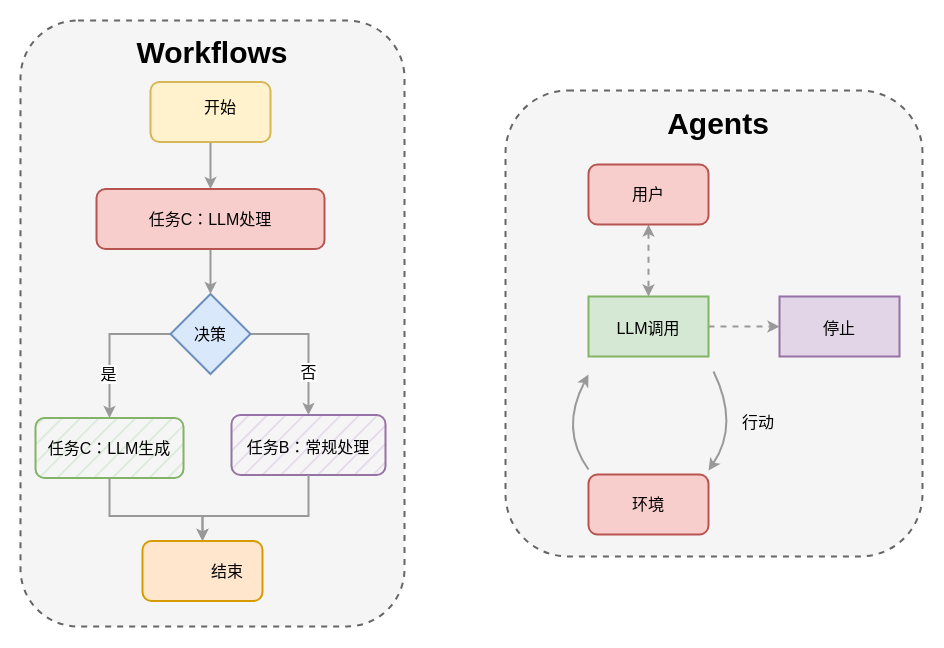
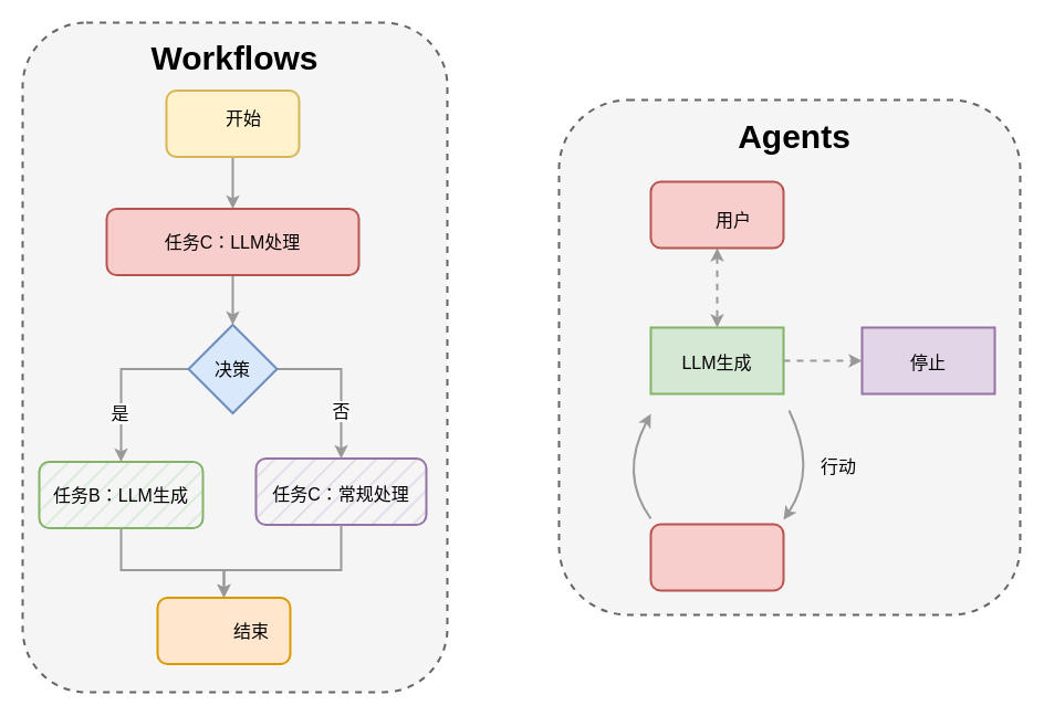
  <mxCell id="0" />
  <mxCell id="1" parent="0" />
  <mxCell id="2" value="" style="rounded=1;whiteSpace=wrap;html=1;fillColor=#f5f5f5;fontColor=#333333;strokeColor=#666666;strokeWidth=2;dashed=1;" vertex="1" parent="1"><mxGeometry x="20" y="20" width="384" height="606" as="geometry" /></mxCell>
  <mxCell id="3" value="" style="rounded=1;whiteSpace=wrap;html=1;fillColor=#e1d5e7;strokeColor=#9673a6;fillStyle=hatch;strokeWidth=2;" vertex="1" parent="1"><mxGeometry x="231" y="414.5" width="154" height="60" as="geometry" /></mxCell>
  <mxCell id="4" value="" style="rounded=1;whiteSpace=wrap;html=1;fillColor=#d5e8d4;strokeColor=#82b366;fillStyle=hatch;strokeWidth=2;" vertex="1" parent="1"><mxGeometry x="35" y="417.5" width="148" height="60" as="geometry" /></mxCell>
  <mxCell id="5" style="edgeStyle=orthogonalEdgeStyle;rounded=0;orthogonalLoop=1;jettySize=auto;html=1;exitX=0;exitY=0.5;exitDx=0;exitDy=0;entryX=0.5;entryY=0;entryDx=0;entryDy=0;strokeWidth=2;strokeColor=#999999;" edge="1" parent="1" source="9" target="4"><mxGeometry relative="1" as="geometry" /></mxCell>
  <mxCell id="6" value="&lt;font style=&quot;font-size: 16px;&quot;&gt;是&lt;/font&gt;" style="edgeLabel;html=1;align=center;verticalAlign=middle;resizable=0;points=[];" vertex="1" connectable="0" parent="5"><mxGeometry x="0.207" y="-2" relative="1" as="geometry"><mxPoint y="13" as="offset" /></mxGeometry></mxCell>
  <mxCell id="7" style="edgeStyle=orthogonalEdgeStyle;rounded=0;orthogonalLoop=1;jettySize=auto;html=1;exitX=1;exitY=0.5;exitDx=0;exitDy=0;entryX=0.5;entryY=0;entryDx=0;entryDy=0;strokeWidth=2;strokeColor=#999999;" edge="1" parent="1" source="9" target="3"><mxGeometry relative="1" as="geometry" /></mxCell>
  <mxCell id="8" value="&lt;font style=&quot;font-size: 16px;&quot;&gt;否&lt;/font&gt;" style="edgeLabel;html=1;align=center;verticalAlign=middle;resizable=0;points=[];" vertex="1" connectable="0" parent="7"><mxGeometry x="0.36" y="-1" relative="1" as="geometry"><mxPoint y="1" as="offset" /></mxGeometry></mxCell>
  <mxCell id="9" value="" style="rhombus;whiteSpace=wrap;html=1;fillColor=#dae8fc;strokeColor=#6c8ebf;strokeWidth=2;" vertex="1" parent="1"><mxGeometry x="170" y="293.5" width="80" height="80" as="geometry" /></mxCell>
  <mxCell id="10" value="" style="rounded=1;whiteSpace=wrap;html=1;fillColor=#f5f5f5;fontColor=#333333;strokeColor=#666666;strokeWidth=2;dashed=1;" vertex="1" parent="1"><mxGeometry x="505" y="90" width="417" height="466" as="geometry" /></mxCell>
  <mxCell id="11" value="" style="rounded=0;whiteSpace=wrap;html=1;fillColor=#e1d5e7;strokeColor=#9673a6;strokeWidth=2;" vertex="1" parent="1"><mxGeometry x="779" y="296" width="120" height="60" as="geometry" /></mxCell>
  <mxCell id="12" style="edgeStyle=orthogonalEdgeStyle;rounded=0;orthogonalLoop=1;jettySize=auto;html=1;exitX=1;exitY=0.5;exitDx=0;exitDy=0;entryX=0;entryY=0.5;entryDx=0;entryDy=0;startArrow=none;startFill=0;dashed=1;strokeColor=#999999;strokeWidth=2;" edge="1" parent="1" source="13" target="11"><mxGeometry relative="1" as="geometry" /></mxCell>
  <mxCell id="13" value="" style="rounded=0;whiteSpace=wrap;html=1;fillColor=#d5e8d4;strokeColor=#82b366;strokeWidth=2;" vertex="1" parent="1"><mxGeometry x="588" y="296" width="120" height="60" as="geometry" /></mxCell>
  <mxCell id="14" style="edgeStyle=orthogonalEdgeStyle;rounded=0;orthogonalLoop=1;jettySize=auto;html=1;exitX=0.5;exitY=1;exitDx=0;exitDy=0;entryX=0.5;entryY=0;entryDx=0;entryDy=0;startArrow=classic;startFill=1;dashed=1;strokeColor=#999999;strokeWidth=2;" edge="1" parent="1" source="15" target="13"><mxGeometry relative="1" as="geometry" /></mxCell>
  <mxCell id="15" value="" style="rounded=1;whiteSpace=wrap;html=1;fillColor=#f8cecc;strokeColor=#b85450;strokeWidth=2;" vertex="1" parent="1"><mxGeometry x="588" y="164" width="120" height="60" as="geometry" /></mxCell>
- <mxCell id="16" value="&lt;font style=&quot;font-size: 16px;&quot;&gt;用户&lt;/font&gt;" style="text;html=1;align=center;verticalAlign=middle;whiteSpace=wrap;rounded=0;" vertex="1" parent="1"><mxGeometry x="618" y="179" width="60" height="30" as="geometry" /></mxCell>
- <mxCell id="17" value="&lt;span style=&quot;font-size: 16px;&quot;&gt;LLM调用&lt;/span&gt;" style="text;html=1;align=center;verticalAlign=middle;whiteSpace=wrap;rounded=0;" vertex="1" parent="1"><mxGeometry x="614" y="313" width="68" height="30" as="geometry" /></mxCell>
+ <mxCell id="16" value="&lt;font style=&quot;font-size: 16px;&quot;&gt;用户&lt;/font&gt;" style="text;html=1;align=center;verticalAlign=middle;whiteSpace=wrap;rounded=0;" vertex="1" parent="1"><mxGeometry x="633" y="184" width="60" height="30" as="geometry" /></mxCell>
+ <mxCell id="17" value="&lt;span style=&quot;font-size: 16px;&quot;&gt;LLM生成&lt;/span&gt;" style="text;html=1;align=center;verticalAlign=middle;whiteSpace=wrap;rounded=0;" vertex="1" parent="1"><mxGeometry x="614" y="313" width="68" height="30" as="geometry" /></mxCell>
  <mxCell id="18" value="" style="rounded=1;whiteSpace=wrap;html=1;fillColor=#f8cecc;strokeColor=#b85450;strokeWidth=2;" vertex="1" parent="1"><mxGeometry x="588" y="474" width="120" height="60" as="geometry" /></mxCell>
- <mxCell id="19" value="&lt;span style=&quot;font-size: 16px;&quot;&gt;环境&lt;/span&gt;" style="text;html=1;align=center;verticalAlign=middle;whiteSpace=wrap;rounded=0;" vertex="1" parent="1"><mxGeometry x="618" y="489" width="60" height="30" as="geometry" /></mxCell>
  <mxCell id="20" value="&lt;span style=&quot;font-size: 16px;&quot;&gt;停止&lt;/span&gt;" style="text;html=1;align=center;verticalAlign=middle;whiteSpace=wrap;rounded=0;" vertex="1" parent="1"><mxGeometry x="809" y="313" width="60" height="30" as="geometry" /></mxCell>
  <mxCell id="21" value="&lt;span style=&quot;font-size: 16px;&quot;&gt;行动&lt;/span&gt;" style="text;html=1;align=center;verticalAlign=middle;whiteSpace=wrap;rounded=0;" vertex="1" parent="1"><mxGeometry x="728" y="407" width="60" height="30" as="geometry" /></mxCell>
  <mxCell id="22" value="" style="curved=1;endArrow=none;html=1;rounded=0;strokeWidth=2;startArrow=classic;startFill=1;endFill=0;strokeColor=#999999;" edge="1" parent="1"><mxGeometry width="50" height="50" relative="1" as="geometry"><mxPoint x="588" y="374" as="sourcePoint" /><mxPoint x="588" y="469" as="targetPoint" /><Array as="points"><mxPoint x="559" y="429" /></Array></mxGeometry></mxCell>
  <mxCell id="23" value="" style="curved=1;endArrow=classic;html=1;rounded=0;strokeWidth=2;strokeColor=#999999;" edge="1" parent="1"><mxGeometry width="50" height="50" relative="1" as="geometry"><mxPoint x="713" y="371" as="sourcePoint" /><mxPoint x="708" y="470" as="targetPoint" /><Array as="points"><mxPoint x="739" y="424" /></Array></mxGeometry></mxCell>
  <mxCell id="24" value="&lt;font style=&quot;font-size: 30px;&quot;&gt;&lt;b&gt;Agents&lt;/b&gt;&lt;/font&gt;" style="text;html=1;align=center;verticalAlign=middle;whiteSpace=wrap;rounded=0;" vertex="1" parent="1"><mxGeometry x="657" y="102" width="122" height="42" as="geometry" /></mxCell>
  <mxCell id="25" style="edgeStyle=orthogonalEdgeStyle;rounded=0;orthogonalLoop=1;jettySize=auto;html=1;exitX=0.5;exitY=1;exitDx=0;exitDy=0;entryX=0.5;entryY=0;entryDx=0;entryDy=0;strokeWidth=2;strokeColor=#999999;" edge="1" parent="1" source="26" target="29"><mxGeometry relative="1" as="geometry" /></mxCell>
  <mxCell id="26" value="" style="rounded=1;whiteSpace=wrap;html=1;strokeWidth=2;fillColor=#fff2cc;strokeColor=#d6b656;" vertex="1" parent="1"><mxGeometry x="150" y="81.5" width="120" height="60" as="geometry" /></mxCell>
  <mxCell id="27" value="&lt;font style=&quot;font-size: 16px;&quot;&gt;开始&lt;/font&gt;" style="text;html=1;align=center;verticalAlign=middle;whiteSpace=wrap;rounded=0;" vertex="1" parent="1"><mxGeometry x="190" y="91.5" width="60" height="30" as="geometry" /></mxCell>
  <mxCell id="28" style="edgeStyle=orthogonalEdgeStyle;rounded=0;orthogonalLoop=1;jettySize=auto;html=1;exitX=0.5;exitY=1;exitDx=0;exitDy=0;entryX=0.5;entryY=0;entryDx=0;entryDy=0;strokeWidth=2;strokeColor=#999999;" edge="1" parent="1" source="29" target="9"><mxGeometry relative="1" as="geometry" /></mxCell>
  <mxCell id="29" value="" style="rounded=1;whiteSpace=wrap;html=1;fillColor=#f8cecc;strokeColor=#b85450;strokeWidth=2;" vertex="1" parent="1"><mxGeometry x="96" y="188.5" width="228" height="60" as="geometry" /></mxCell>
  <mxCell id="30" value="&lt;font style=&quot;font-size: 16px;&quot;&gt;任务C：LLM处理&lt;/font&gt;" style="text;html=1;align=center;verticalAlign=middle;whiteSpace=wrap;rounded=0;" vertex="1" parent="1"><mxGeometry x="147" y="203.5" width="126" height="30" as="geometry" /></mxCell>
  <mxCell id="31" value="&lt;span style=&quot;font-size: 16px;&quot;&gt;决策&lt;/span&gt;" style="text;html=1;align=center;verticalAlign=middle;whiteSpace=wrap;rounded=0;" vertex="1" parent="1"><mxGeometry x="186" y="318.5" width="48" height="30" as="geometry" /></mxCell>
- <mxCell id="32" value="&lt;span style=&quot;font-size: 16px;&quot;&gt;任务C：LLM生成&lt;/span&gt;" style="text;html=1;align=center;verticalAlign=middle;whiteSpace=wrap;rounded=0;" vertex="1" parent="1"><mxGeometry x="42" y="432.5" width="134" height="30" as="geometry" /></mxCell>
- <mxCell id="33" value="&lt;span style=&quot;font-size: 16px;&quot;&gt;任务B：常规处理&lt;/span&gt;" style="text;html=1;align=center;verticalAlign=middle;whiteSpace=wrap;rounded=0;" vertex="1" parent="1"><mxGeometry x="241" y="431.5" width="134" height="30" as="geometry" /></mxCell>
+ <mxCell id="32" value="&lt;span style=&quot;font-size: 16px;&quot;&gt;任务B：LLM生成&lt;/span&gt;" style="text;html=1;align=center;verticalAlign=middle;whiteSpace=wrap;rounded=0;" vertex="1" parent="1"><mxGeometry x="42" y="432.5" width="134" height="30" as="geometry" /></mxCell>
+ <mxCell id="33" value="&lt;span style=&quot;font-size: 16px;&quot;&gt;任务C：常规处理&lt;/span&gt;" style="text;html=1;align=center;verticalAlign=middle;whiteSpace=wrap;rounded=0;" vertex="1" parent="1"><mxGeometry x="241" y="431.5" width="134" height="30" as="geometry" /></mxCell>
  <mxCell id="34" style="edgeStyle=orthogonalEdgeStyle;rounded=0;orthogonalLoop=1;jettySize=auto;html=1;exitX=0.5;exitY=1;exitDx=0;exitDy=0;entryX=0.5;entryY=0;entryDx=0;entryDy=0;strokeWidth=2;strokeColor=#999999;" edge="1" parent="1" source="4" target="36"><mxGeometry relative="1" as="geometry"><Array as="points"><mxPoint x="109" y="515.5" /><mxPoint x="202" y="515.5" /></Array></mxGeometry></mxCell>
  <mxCell id="35" style="edgeStyle=orthogonalEdgeStyle;rounded=0;orthogonalLoop=1;jettySize=auto;html=1;exitX=0.5;exitY=1;exitDx=0;exitDy=0;entryX=0.5;entryY=0;entryDx=0;entryDy=0;strokeWidth=2;strokeColor=#999999;" edge="1" parent="1" source="3" target="36"><mxGeometry relative="1" as="geometry"><Array as="points"><mxPoint x="308" y="515.5" /><mxPoint x="202" y="515.5" /></Array></mxGeometry></mxCell>
  <mxCell id="36" value="" style="rounded=1;whiteSpace=wrap;html=1;fillColor=#ffe6cc;strokeColor=#d79b00;strokeWidth=2;" vertex="1" parent="1"><mxGeometry x="142" y="540.5" width="120" height="60" as="geometry" /></mxCell>
  <mxCell id="37" value="&lt;span style=&quot;font-size: 16px;&quot;&gt;结束&lt;/span&gt;" style="text;html=1;align=center;verticalAlign=middle;whiteSpace=wrap;rounded=0;" vertex="1" parent="1"><mxGeometry x="203" y="555.5" width="48" height="30" as="geometry" /></mxCell>
  <mxCell id="38" value="&lt;span style=&quot;font-size: 30px;&quot;&gt;&lt;b&gt;Workflows&lt;/b&gt;&lt;/span&gt;" style="text;html=1;align=center;verticalAlign=middle;whiteSpace=wrap;rounded=0;" vertex="1" parent="1"><mxGeometry x="125" y="31" width="174" height="42" as="geometry" /></mxCell>
